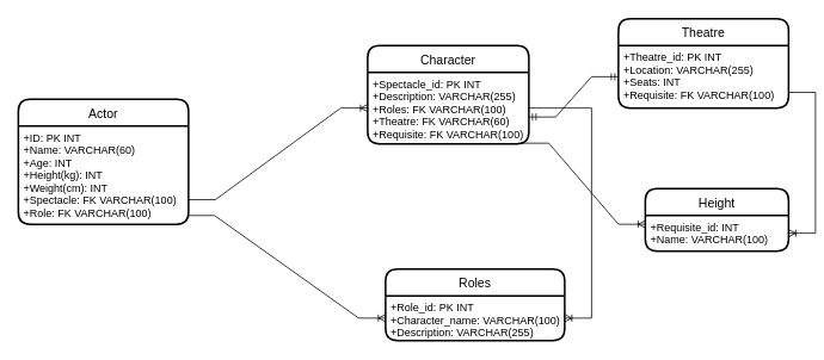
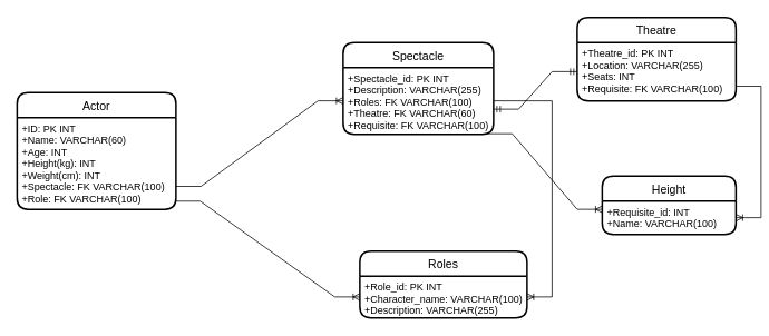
  <mxCell id="0" />
  <mxCell id="1" parent="0" />
  <mxCell id="2" value="Actor" style="swimlane;childLayout=stackLayout;horizontal=1;startSize=30;horizontalStack=0;rounded=1;fontSize=14;fontStyle=0;strokeWidth=2;resizeParent=0;resizeLast=1;shadow=0;dashed=0;align=center;" vertex="1" parent="1"><mxGeometry x="20" y="110" width="190" height="140" as="geometry" /></mxCell>
  <mxCell id="3" value="+ID: PK INT&#10;+Name: VARCHAR(60)&#10;+Age: INT&#10;+Height(kg): INT&#10;+Weight(cm): INT&#10;+Spectacle: FK VARCHAR(100)&#10;+Role: FK VARCHAR(100)" style="align=left;strokeColor=none;fillColor=none;spacingLeft=4;fontSize=12;verticalAlign=top;resizable=0;rotatable=0;part=1;" vertex="1" parent="2"><mxGeometry y="30" width="190" height="110" as="geometry" /></mxCell>
- <mxCell id="4" value="Character" style="swimlane;childLayout=stackLayout;horizontal=1;startSize=30;horizontalStack=0;rounded=1;fontSize=14;fontStyle=0;strokeWidth=2;resizeParent=0;resizeLast=1;shadow=0;dashed=0;align=center;" vertex="1" parent="1"><mxGeometry x="410" y="50" width="180" height="110" as="geometry" /></mxCell>
+ <mxCell id="4" value="Spectacle" style="swimlane;childLayout=stackLayout;horizontal=1;startSize=30;horizontalStack=0;rounded=1;fontSize=14;fontStyle=0;strokeWidth=2;resizeParent=0;resizeLast=1;shadow=0;dashed=0;align=center;" vertex="1" parent="1"><mxGeometry x="410" y="50" width="180" height="110" as="geometry" /></mxCell>
  <mxCell id="5" value="+Spectacle_id: PK INT&#10;+Description: VARCHAR(255)&#10;+Roles: FK VARCHAR(100)&#10;+Theatre: FK VARCHAR(60)&#10;+Requisite: FK VARCHAR(100)" style="align=left;strokeColor=none;fillColor=none;spacingLeft=4;fontSize=12;verticalAlign=top;resizable=0;rotatable=0;part=1;" vertex="1" parent="4"><mxGeometry y="30" width="180" height="80" as="geometry" /></mxCell>
  <mxCell id="6" value="Roles" style="swimlane;childLayout=stackLayout;horizontal=1;startSize=30;horizontalStack=0;rounded=1;fontSize=14;fontStyle=0;strokeWidth=2;resizeParent=0;resizeLast=1;shadow=0;dashed=0;align=center;" vertex="1" parent="1"><mxGeometry x="430" y="300" width="200" height="80" as="geometry" /></mxCell>
  <mxCell id="7" value="+Role_id: PK INT&#10;+Character_name: VARCHAR(100)&#10;+Description: VARCHAR(255)" style="align=left;strokeColor=none;fillColor=none;spacingLeft=4;fontSize=12;verticalAlign=top;resizable=0;rotatable=0;part=1;" vertex="1" parent="6"><mxGeometry y="30" width="200" height="50" as="geometry" /></mxCell>
  <mxCell id="8" value="Theatre" style="swimlane;childLayout=stackLayout;horizontal=1;startSize=30;horizontalStack=0;rounded=1;fontSize=14;fontStyle=0;strokeWidth=2;resizeParent=0;resizeLast=1;shadow=0;dashed=0;align=center;" vertex="1" parent="1"><mxGeometry x="690" y="20" width="190" height="100" as="geometry" /></mxCell>
  <mxCell id="9" value="+Theatre_id: PK INT&#10;+Location: VARCHAR(255)&#10;+Seats: INT&#10;+Requisite: FK VARCHAR(100)" style="align=left;strokeColor=none;fillColor=none;spacingLeft=4;fontSize=12;verticalAlign=top;resizable=0;rotatable=0;part=1;" vertex="1" parent="8"><mxGeometry y="30" width="190" height="70" as="geometry" /></mxCell>
  <mxCell id="10" value="Height" style="swimlane;childLayout=stackLayout;horizontal=1;startSize=30;horizontalStack=0;rounded=1;fontSize=14;fontStyle=0;strokeWidth=2;resizeParent=0;resizeLast=1;shadow=0;dashed=0;align=center;" vertex="1" parent="1"><mxGeometry x="720" y="210" width="160" height="70" as="geometry" /></mxCell>
  <mxCell id="11" value="+Requisite_id: INT&#10;+Name: VARCHAR(100)" style="align=left;strokeColor=none;fillColor=none;spacingLeft=4;fontSize=12;verticalAlign=top;resizable=0;rotatable=0;part=1;" vertex="1" parent="10"><mxGeometry y="30" width="160" height="40" as="geometry" /></mxCell>
  <mxCell id="12" value="" style="edgeStyle=entityRelationEdgeStyle;fontSize=12;html=1;endArrow=ERoneToMany;rounded=0;entryX=0;entryY=0.5;entryDx=0;entryDy=0;exitX=0.995;exitY=0.911;exitDx=0;exitDy=0;exitPerimeter=0;" edge="1" parent="1" source="3" target="7"><mxGeometry width="100" height="100" relative="1" as="geometry"><mxPoint x="460" y="350" as="sourcePoint" /><mxPoint x="560" y="250" as="targetPoint" /></mxGeometry></mxCell>
  <mxCell id="13" value="" style="edgeStyle=entityRelationEdgeStyle;fontSize=12;html=1;endArrow=ERoneToMany;rounded=0;exitX=1;exitY=0.75;exitDx=0;exitDy=0;" edge="1" parent="1" source="3" target="5"><mxGeometry width="100" height="100" relative="1" as="geometry"><mxPoint x="460" y="350" as="sourcePoint" /><mxPoint x="560" y="250" as="targetPoint" /></mxGeometry></mxCell>
  <mxCell id="14" value="" style="edgeStyle=entityRelationEdgeStyle;fontSize=12;html=1;endArrow=ERmandOne;startArrow=ERmandOne;rounded=0;exitX=1;exitY=0.625;exitDx=0;exitDy=0;exitPerimeter=0;" edge="1" parent="1" source="5" target="9"><mxGeometry width="100" height="100" relative="1" as="geometry"><mxPoint x="380" y="410" as="sourcePoint" /><mxPoint x="560" y="250" as="targetPoint" /></mxGeometry></mxCell>
  <mxCell id="15" value="" style="edgeStyle=entityRelationEdgeStyle;fontSize=12;html=1;endArrow=ERoneToMany;rounded=0;exitX=1;exitY=0.5;exitDx=0;exitDy=0;" edge="1" parent="1" source="5" target="7"><mxGeometry width="100" height="100" relative="1" as="geometry"><mxPoint x="460" y="350" as="sourcePoint" /><mxPoint x="560" y="250" as="targetPoint" /></mxGeometry></mxCell>
  <mxCell id="16" value="" style="edgeStyle=entityRelationEdgeStyle;fontSize=12;html=1;endArrow=ERoneToMany;rounded=0;entryX=0;entryY=0.25;entryDx=0;entryDy=0;exitX=0.957;exitY=0.992;exitDx=0;exitDy=0;exitPerimeter=0;" edge="1" parent="1" source="5" target="11"><mxGeometry width="100" height="100" relative="1" as="geometry"><mxPoint x="460" y="350" as="sourcePoint" /><mxPoint x="560" y="250" as="targetPoint" /></mxGeometry></mxCell>
  <mxCell id="17" value="" style="edgeStyle=entityRelationEdgeStyle;fontSize=12;html=1;endArrow=ERoneToMany;rounded=0;exitX=1;exitY=0.75;exitDx=0;exitDy=0;entryX=1;entryY=0.5;entryDx=0;entryDy=0;" edge="1" parent="1" source="9" target="11"><mxGeometry width="100" height="100" relative="1" as="geometry"><mxPoint x="460" y="270" as="sourcePoint" /><mxPoint x="560" y="170" as="targetPoint" /></mxGeometry></mxCell>
